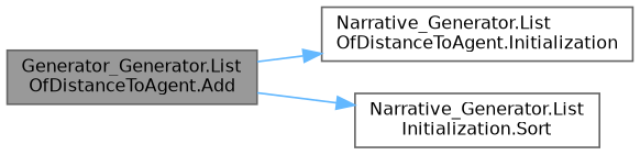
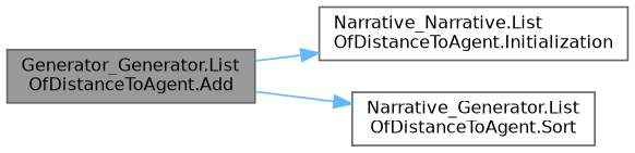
  digraph {
    rankdir=LR
    node [color=grey40 fillcolor=white fontname=Helvetica fontsize=10 shape=box style=filled]
    edge [color=steelblue1 fontname=Helvetica fontsize=10 labelfontname=Helvetica labelfontsize=10 style=solid]
    n1 [color=gray40 fillcolor=grey60 fontcolor=black height=0.2 label="Generator_Generator.List\lOfDistanceToAgent.Add" width=0.4]
-   n2 [height=0.2 label="Narrative_Generator.List\lOfDistanceToAgent.Initialization" width=0.4]
-   n3 [height=0.2 label="Narrative_Generator.List\lInitialization.Sort" width=0.4]
+   n2 [height=0.2 label="Narrative_Narrative.List\lOfDistanceToAgent.Initialization" width=0.4]
+   n3 [height=0.2 label="Narrative_Generator.List\lOfDistanceToAgent.Sort" width=0.4]
    n1 -> n2
    n1 -> n3
  }
